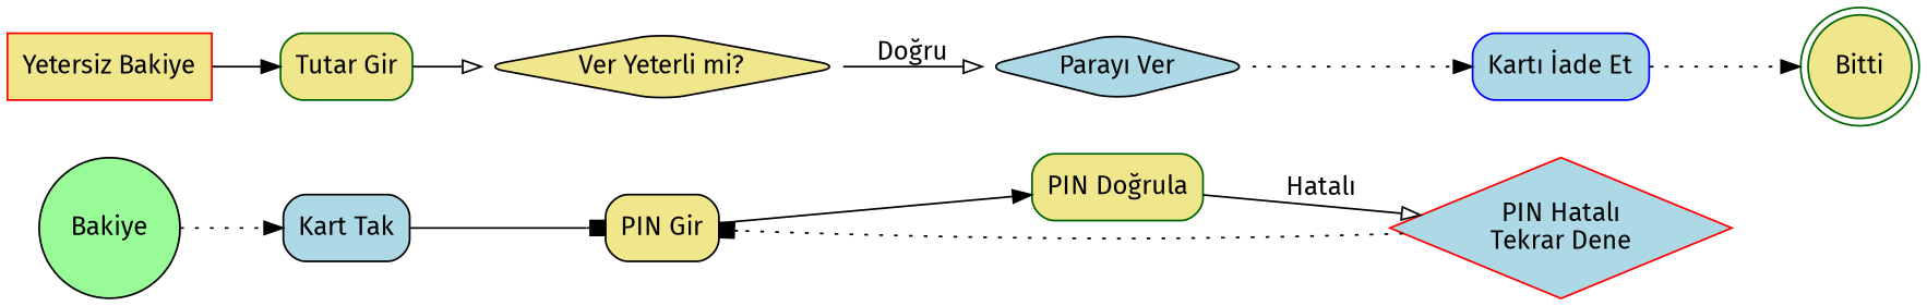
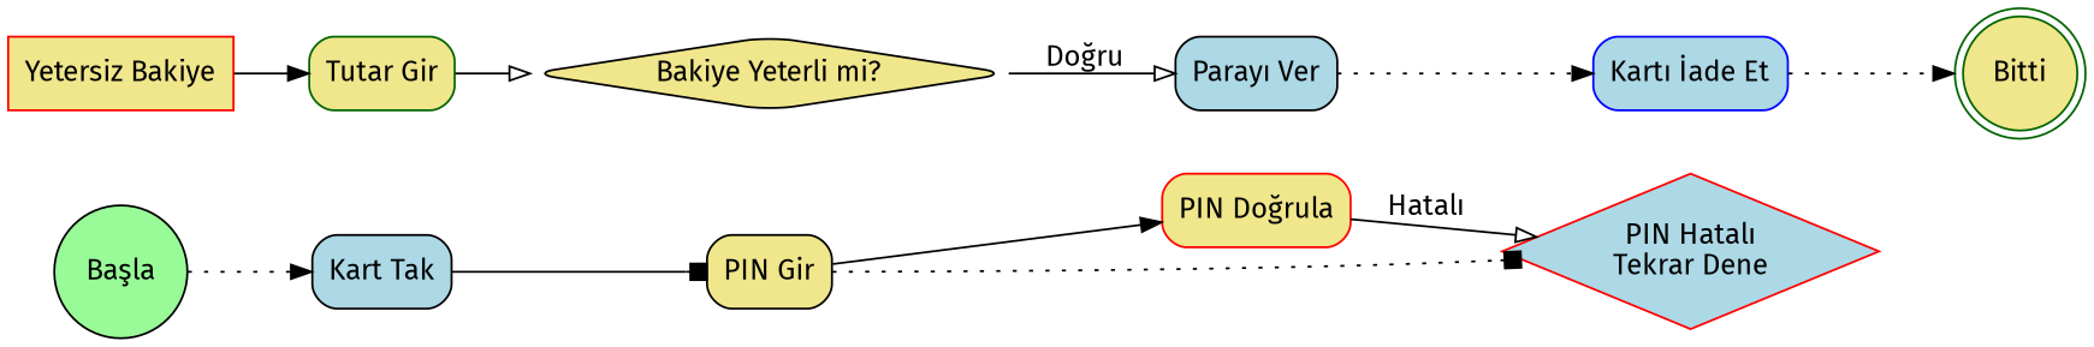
  digraph {
    fontname="Fira Sans"
    rankdir=LR
    node [color=black fillcolor=khaki fontname="Fira Sans" shape=box style="rounded,filled"]
    edge [arrowhead=normal fontname="Fira Sans" style=solid]
-   n1 [fillcolor=palegreen label=Bakiye shape=circle style=filled]
+   n1 [fillcolor=palegreen label="Başla" shape=circle style=filled]
    n2 [fillcolor=lightblue label="Kart Tak"]
    n3 [label="PIN Gir"]
-   n4 [color=darkgreen label="PIN Doğrula"]
+   n4 [color=red label="PIN Doğrula"]
    n5 [color=red fillcolor=lightblue label="PIN Hatalı\nTekrar Dene" shape=diamond style=filled]
    n6 [color=darkgreen label="Tutar Gir"]
-   n7 [label="Ver Yeterli mi?" shape=diamond]
-   n8 [fillcolor=lightblue label="Parayı Ver" shape=diamond]
+   n7 [label="Bakiye Yeterli mi?" shape=diamond]
+   n8 [fillcolor=lightblue label="Parayı Ver"]
    n9 [color=red label="Yetersiz Bakiye" style=filled]
    n10 [color=blue fillcolor=lightblue label="Kartı İade Et"]
    n11 [color=darkgreen label=Bitti shape=doublecircle style=filled]
    n1 -> n2 [style=dotted]
    n2 -> n3 [arrowhead=box]
    n3 -> n4
    n4 -> n5 [arrowhead=onormal label="Hatalı"]
-   n5 -> n3 [arrowhead=box style=dotted]
+   n3 -> n5 [arrowhead=box style=dotted]
    n6 -> n7 [arrowhead=onormal]
    n7 -> n8 [arrowhead=onormal label="Doğru"]
    n8 -> n10 [style=dotted]
    n9 -> n6
    n10 -> n11 [style=dotted]
  }
